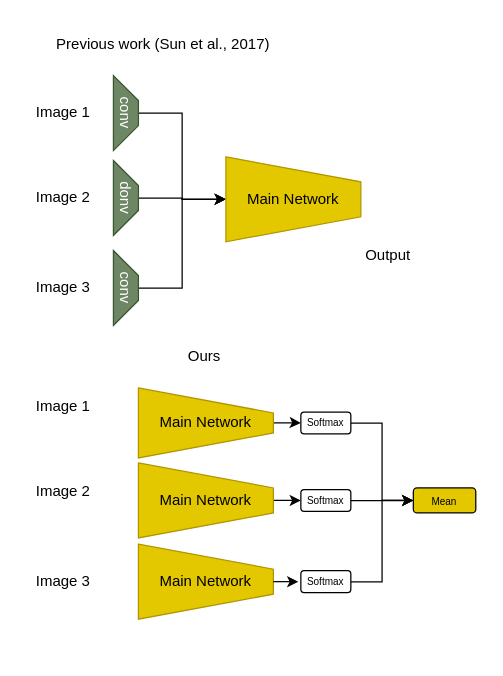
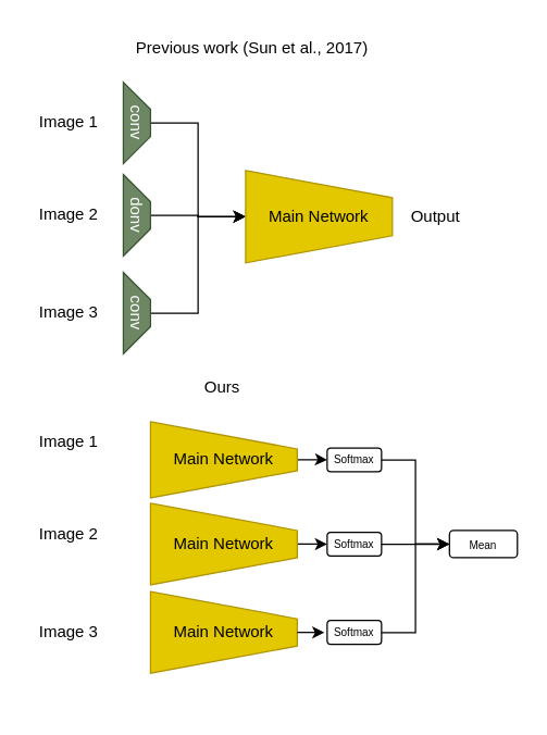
  <mxCell id="0" />
  <mxCell id="1" parent="0" />
  <mxCell id="2" style="edgeStyle=orthogonalEdgeStyle;rounded=0;orthogonalLoop=1;jettySize=auto;html=1;entryX=0.5;entryY=1;entryDx=0;entryDy=0;" parent="1" source="3" target="11" edge="1"><mxGeometry relative="1" as="geometry" /></mxCell>
  <mxCell id="3" value="conv" style="shape=trapezoid;perimeter=trapezoidPerimeter;whiteSpace=wrap;html=1;fixedSize=1;rotation=90;fillColor=#6d8764;fontColor=#ffffff;strokeColor=#3A5431;" parent="1" vertex="1"><mxGeometry x="70" y="80" width="60" height="20" as="geometry" /></mxCell>
  <mxCell id="4" style="edgeStyle=orthogonalEdgeStyle;rounded=0;orthogonalLoop=1;jettySize=auto;html=1;entryX=0.5;entryY=1;entryDx=0;entryDy=0;" parent="1" source="5" target="11" edge="1"><mxGeometry relative="1" as="geometry" /></mxCell>
  <mxCell id="5" value="donv" style="shape=trapezoid;perimeter=trapezoidPerimeter;whiteSpace=wrap;html=1;fixedSize=1;rotation=90;fillColor=#6d8764;fontColor=#ffffff;strokeColor=#3A5431;" parent="1" vertex="1"><mxGeometry x="70" y="148" width="60" height="20" as="geometry" /></mxCell>
  <mxCell id="6" style="edgeStyle=orthogonalEdgeStyle;rounded=0;orthogonalLoop=1;jettySize=auto;html=1;entryX=0.5;entryY=1;entryDx=0;entryDy=0;" parent="1" source="7" target="11" edge="1"><mxGeometry relative="1" as="geometry" /></mxCell>
  <mxCell id="7" value="conv" style="shape=trapezoid;perimeter=trapezoidPerimeter;whiteSpace=wrap;html=1;fixedSize=1;rotation=90;fillColor=#6d8764;fontColor=#ffffff;strokeColor=#3A5431;" parent="1" vertex="1"><mxGeometry x="70" y="220" width="60" height="20" as="geometry" /></mxCell>
  <mxCell id="8" value="Image 1" style="text;html=1;align=center;verticalAlign=middle;whiteSpace=wrap;rounded=0;" parent="1" vertex="1"><mxGeometry x="20" y="75" width="60" height="30" as="geometry" /></mxCell>
  <mxCell id="9" value="Image 2" style="text;html=1;align=center;verticalAlign=middle;whiteSpace=wrap;rounded=0;" parent="1" vertex="1"><mxGeometry x="20" y="143" width="60" height="30" as="geometry" /></mxCell>
  <mxCell id="10" value="Image 3" style="text;html=1;align=center;verticalAlign=middle;whiteSpace=wrap;rounded=0;" parent="1" vertex="1"><mxGeometry x="20" y="215" width="60" height="30" as="geometry" /></mxCell>
  <mxCell id="11" value="Main Network" style="shape=trapezoid;perimeter=trapezoidPerimeter;whiteSpace=wrap;html=1;fixedSize=1;rotation=90;horizontal=0;fillColor=#e3c800;fontColor=#000000;strokeColor=#B09500;" parent="1" vertex="1"><mxGeometry x="200" y="105" width="68" height="108" as="geometry" /></mxCell>
- <mxCell id="12" value="Output" style="text;html=1;align=center;verticalAlign=middle;whiteSpace=wrap;rounded=0;" parent="1" vertex="1"><mxGeometry x="280" y="189" width="60" height="30" as="geometry" /></mxCell>
+ <mxCell id="12" value="Output" style="text;html=1;align=center;verticalAlign=middle;whiteSpace=wrap;rounded=0;" parent="1" vertex="1"><mxGeometry x="290" y="144" width="60" height="30" as="geometry" /></mxCell>
  <mxCell id="13" value="Ours" style="text;html=1;align=center;verticalAlign=middle;whiteSpace=wrap;rounded=0;" parent="1" vertex="1"><mxGeometry x="58" y="270" width="210" height="30" as="geometry" /></mxCell>
- <mxCell id="14" value="Previous work (Sun et al., 2017)" style="text;html=1;align=center;verticalAlign=middle;whiteSpace=wrap;rounded=0;" parent="1" vertex="1"><mxGeometry x="25" y="20" width="210" height="30" as="geometry" /></mxCell>
+ <mxCell id="14" value="Previous work (Sun et al., 2017)" style="text;html=1;align=center;verticalAlign=middle;whiteSpace=wrap;rounded=0;" parent="1" vertex="1"><mxGeometry x="80" y="20" width="210" height="30" as="geometry" /></mxCell>
  <mxCell id="15" value="Main Network" style="shape=trapezoid;perimeter=trapezoidPerimeter;whiteSpace=wrap;html=1;fixedSize=1;rotation=90;horizontal=0;fillColor=#e3c800;fontColor=#000000;strokeColor=#B09500;" parent="1" vertex="1"><mxGeometry x="134" y="411" width="60" height="108" as="geometry" /></mxCell>
  <mxCell id="16" value="Image 1" style="text;html=1;align=center;verticalAlign=middle;whiteSpace=wrap;rounded=0;" parent="1" vertex="1"><mxGeometry x="20" y="310" width="60" height="30" as="geometry" /></mxCell>
  <mxCell id="17" value="Image 2" style="text;html=1;align=center;verticalAlign=middle;whiteSpace=wrap;rounded=0;" parent="1" vertex="1"><mxGeometry x="20" y="378" width="60" height="30" as="geometry" /></mxCell>
  <mxCell id="18" value="Image 3" style="text;html=1;align=center;verticalAlign=middle;whiteSpace=wrap;rounded=0;" parent="1" vertex="1"><mxGeometry x="20" y="450" width="60" height="30" as="geometry" /></mxCell>
  <mxCell id="19" style="edgeStyle=orthogonalEdgeStyle;rounded=0;orthogonalLoop=1;jettySize=auto;html=1;entryX=0;entryY=0.5;entryDx=0;entryDy=0;" edge="1" parent="1" source="20" target="26"><mxGeometry relative="1" as="geometry" /></mxCell>
  <mxCell id="20" value="Main Network" style="shape=trapezoid;perimeter=trapezoidPerimeter;whiteSpace=wrap;html=1;fixedSize=1;rotation=90;horizontal=0;fillColor=#e3c800;fontColor=#000000;strokeColor=#B09500;" parent="1" vertex="1"><mxGeometry x="134" y="346" width="60" height="108" as="geometry" /></mxCell>
  <mxCell id="21" value="" style="edgeStyle=orthogonalEdgeStyle;rounded=0;orthogonalLoop=1;jettySize=auto;html=1;" edge="1" parent="1" source="22" target="24"><mxGeometry relative="1" as="geometry" /></mxCell>
  <mxCell id="22" value="Main Network" style="shape=trapezoid;perimeter=trapezoidPerimeter;whiteSpace=wrap;html=1;fixedSize=1;rotation=90;horizontal=0;fillColor=#e3c800;fontColor=#000000;strokeColor=#B09500;" parent="1" vertex="1"><mxGeometry x="136" y="284" width="56" height="108" as="geometry" /></mxCell>
  <mxCell id="23" style="edgeStyle=orthogonalEdgeStyle;rounded=0;orthogonalLoop=1;jettySize=auto;html=1;entryX=0;entryY=0.5;entryDx=0;entryDy=0;" edge="1" parent="1" source="24" target="30"><mxGeometry relative="1" as="geometry" /></mxCell>
  <mxCell id="24" value="Softmax" style="rounded=1;whiteSpace=wrap;html=1;fontSize=8;" parent="1" vertex="1"><mxGeometry x="240" y="329.25" width="40" height="17.5" as="geometry" /></mxCell>
  <mxCell id="25" style="edgeStyle=orthogonalEdgeStyle;rounded=0;orthogonalLoop=1;jettySize=auto;html=1;" edge="1" parent="1" source="26"><mxGeometry relative="1" as="geometry"><mxPoint x="330" y="400" as="targetPoint" /><Array as="points"><mxPoint x="320" y="400" /><mxPoint x="320" y="400" /></Array></mxGeometry></mxCell>
  <mxCell id="26" value="Softmax" style="rounded=1;whiteSpace=wrap;html=1;fontSize=8;" vertex="1" parent="1"><mxGeometry x="240" y="391.25" width="40" height="17.5" as="geometry" /></mxCell>
  <mxCell id="27" style="edgeStyle=orthogonalEdgeStyle;rounded=0;orthogonalLoop=1;jettySize=auto;html=1;entryX=0;entryY=0.5;entryDx=0;entryDy=0;" edge="1" parent="1" source="28" target="30"><mxGeometry relative="1" as="geometry" /></mxCell>
  <mxCell id="28" value="Softmax" style="rounded=1;whiteSpace=wrap;html=1;fontSize=8;" vertex="1" parent="1"><mxGeometry x="240" y="456.25" width="40" height="17.5" as="geometry" /></mxCell>
  <mxCell id="29" style="edgeStyle=orthogonalEdgeStyle;rounded=0;orthogonalLoop=1;jettySize=auto;html=1;entryX=-0.062;entryY=0.517;entryDx=0;entryDy=0;entryPerimeter=0;" edge="1" parent="1" source="15" target="28"><mxGeometry relative="1" as="geometry" /></mxCell>
- <mxCell id="30" value="&lt;font style=&quot;font-size: 8px;&quot;&gt;Mean&lt;/font&gt;" style="rounded=1;whiteSpace=wrap;html=1;fillColor=#e3c800;" vertex="1" parent="1"><mxGeometry x="330" y="390" width="50" height="20" as="geometry" /></mxCell>
+ <mxCell id="30" value="&lt;font style=&quot;font-size: 8px;&quot;&gt;Mean&lt;/font&gt;" style="rounded=1;whiteSpace=wrap;html=1;" vertex="1" parent="1"><mxGeometry x="330" y="390" width="50" height="20" as="geometry" /></mxCell>
